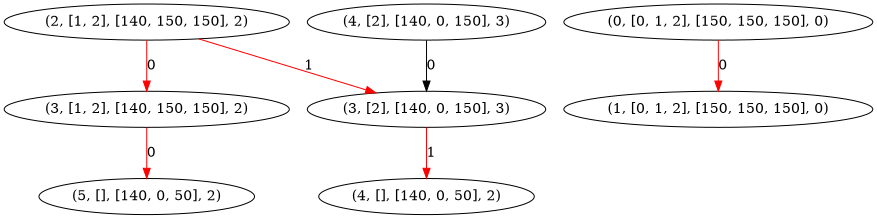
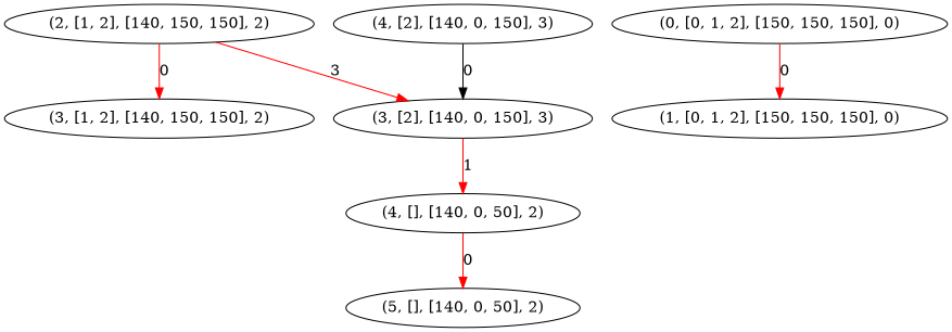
  strict digraph {
    node [color=black]
    edge [color=red]
    n1 [label="(5, [], [140, 0, 50], 2)"]
    n2 [label="(3, [1, 2], [140, 150, 150], 2)"]
    n3 [label="(1, [0, 1, 2], [150, 150, 150], 0)"]
    n4 [label="(2, [1, 2], [140, 150, 150], 2)"]
    n5 [label="(3, [2], [140, 0, 150], 3)"]
    n6 [label="(4, [], [140, 0, 50], 2)"]
    n7 [label="(0, [0, 1, 2], [150, 150, 150], 0)"]
    n8 [label="(4, [2], [140, 0, 150], 3)"]
    n4 -> n2 [label=0]
-   n4 -> n5 [label=1]
+   n4 -> n5 [label=3]
    n5 -> n6 [label=1]
-   n2 -> n1 [label=0]
+   n6 -> n1 [label=0]
    n7 -> n3 [label=0]
    n8 -> n5 [label=0 color=""]
  }
